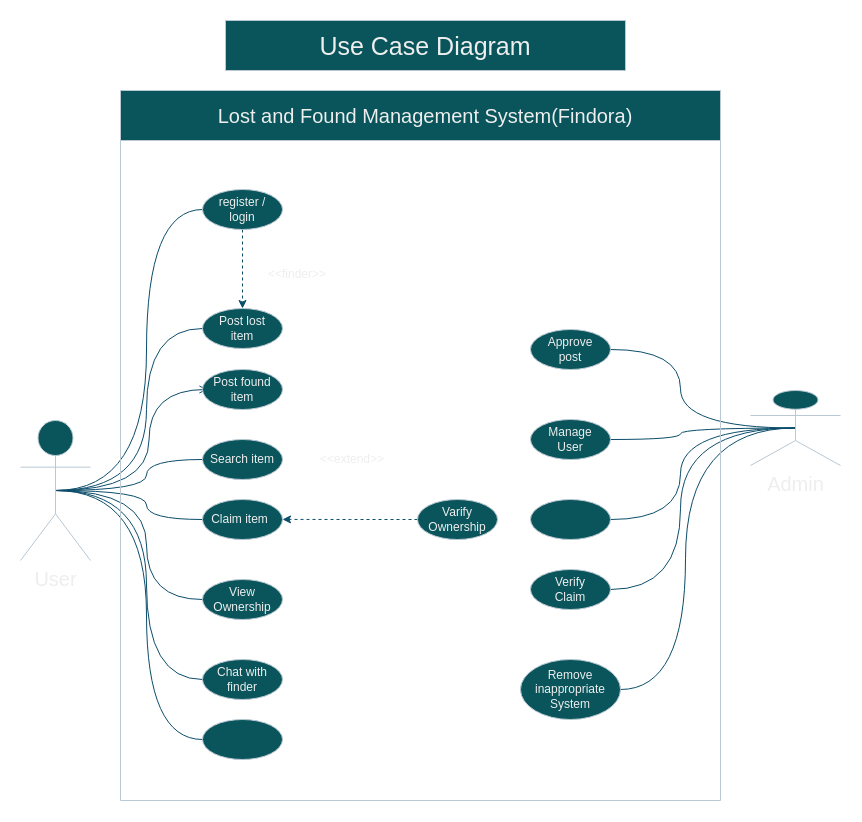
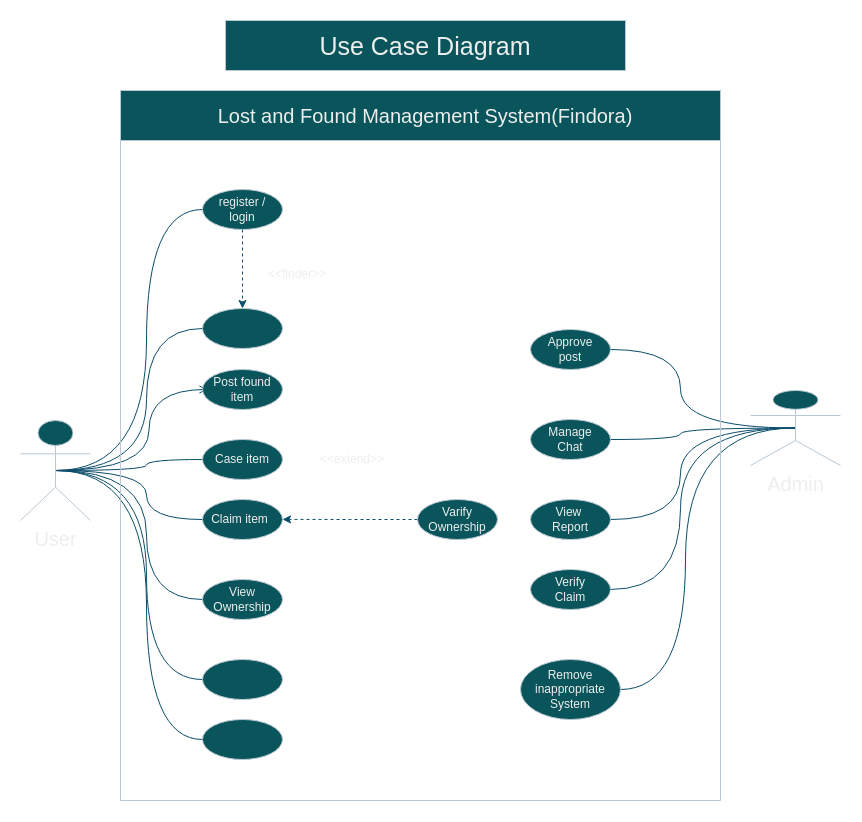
  <mxCell id="0" />
  <mxCell id="1" parent="0" />
  <mxCell id="2" style="edgeStyle=orthogonalEdgeStyle;rounded=0;orthogonalLoop=1;jettySize=auto;html=1;exitX=0.5;exitY=0.5;exitDx=0;exitDy=0;exitPerimeter=0;entryX=0;entryY=0.5;entryDx=0;entryDy=0;startArrow=none;startFill=0;curved=1;endArrow=none;labelBackgroundColor=none;strokeColor=#0B4D6A;fontColor=default;" edge="1" parent="1" source="10" target="24"><mxGeometry relative="1" as="geometry" /></mxCell>
  <mxCell id="3" style="edgeStyle=orthogonalEdgeStyle;rounded=0;orthogonalLoop=1;jettySize=auto;html=1;exitX=0.5;exitY=0.5;exitDx=0;exitDy=0;exitPerimeter=0;entryX=0;entryY=0.5;entryDx=0;entryDy=0;curved=1;endArrow=none;startFill=0;labelBackgroundColor=none;strokeColor=#0B4D6A;fontColor=default;" edge="1" parent="1" source="10" target="18"><mxGeometry relative="1" as="geometry" /></mxCell>
  <mxCell id="4" style="edgeStyle=orthogonalEdgeStyle;rounded=0;orthogonalLoop=1;jettySize=auto;html=1;exitX=0.5;exitY=0.5;exitDx=0;exitDy=0;exitPerimeter=0;entryX=0;entryY=0.5;entryDx=0;entryDy=0;curved=1;endArrow=none;startFill=0;labelBackgroundColor=none;strokeColor=#0B4D6A;fontColor=default;" edge="1" parent="1" source="10" target="20"><mxGeometry relative="1" as="geometry" /></mxCell>
  <mxCell id="5" style="rounded=0;orthogonalLoop=1;jettySize=auto;html=1;exitX=0.5;exitY=0.5;exitDx=0;exitDy=0;exitPerimeter=0;entryX=0;entryY=0.5;entryDx=0;entryDy=0;edgeStyle=orthogonalEdgeStyle;curved=1;endArrow=open;startFill=0;labelBackgroundColor=none;strokeColor=#0B4D6A;fontColor=default;" edge="1" parent="1" source="10" target="23"><mxGeometry relative="1" as="geometry" /></mxCell>
  <mxCell id="6" style="edgeStyle=orthogonalEdgeStyle;rounded=0;orthogonalLoop=1;jettySize=auto;html=1;exitX=0.5;exitY=0.5;exitDx=0;exitDy=0;exitPerimeter=0;entryX=0;entryY=0.5;entryDx=0;entryDy=0;curved=1;endArrow=none;startFill=0;labelBackgroundColor=none;strokeColor=#0B4D6A;fontColor=default;" edge="1" parent="1" source="10" target="26"><mxGeometry relative="1" as="geometry" /></mxCell>
  <mxCell id="7" style="edgeStyle=orthogonalEdgeStyle;rounded=0;orthogonalLoop=1;jettySize=auto;html=1;exitX=0.5;exitY=0.5;exitDx=0;exitDy=0;exitPerimeter=0;entryX=0;entryY=0.5;entryDx=0;entryDy=0;curved=1;endArrow=none;startFill=0;labelBackgroundColor=none;strokeColor=#0B4D6A;fontColor=default;" edge="1" parent="1" source="10" target="28"><mxGeometry relative="1" as="geometry" /></mxCell>
  <mxCell id="8" style="edgeStyle=orthogonalEdgeStyle;rounded=0;orthogonalLoop=1;jettySize=auto;html=1;exitX=0.5;exitY=0.5;exitDx=0;exitDy=0;exitPerimeter=0;entryX=0;entryY=0.5;entryDx=0;entryDy=0;curved=1;endArrow=none;startFill=0;labelBackgroundColor=none;strokeColor=#0B4D6A;fontColor=default;" edge="1" parent="1" source="10" target="30"><mxGeometry relative="1" as="geometry" /></mxCell>
  <mxCell id="9" style="edgeStyle=orthogonalEdgeStyle;rounded=0;orthogonalLoop=1;jettySize=auto;html=1;exitX=0.5;exitY=0.5;exitDx=0;exitDy=0;exitPerimeter=0;entryX=0;entryY=0.5;entryDx=0;entryDy=0;curved=1;endArrow=none;startFill=0;labelBackgroundColor=none;strokeColor=#0B4D6A;fontColor=default;" edge="1" parent="1" source="10" target="32"><mxGeometry relative="1" as="geometry" /></mxCell>
- <mxCell id="10" value="&lt;font style=&quot;font-size: 20px;&quot;&gt;User&lt;/font&gt;" style="shape=umlActor;html=1;verticalLabelPosition=bottom;verticalAlign=top;align=center;labelBackgroundColor=none;fillColor=#09555B;strokeColor=#BAC8D3;fontColor=#EEEEEE;" vertex="1" parent="1"><mxGeometry x="20" y="420" width="70" height="140" as="geometry" /></mxCell>
+ <mxCell id="10" value="&lt;font style=&quot;font-size: 20px;&quot;&gt;User&lt;/font&gt;" style="shape=umlActor;html=1;verticalLabelPosition=bottom;verticalAlign=top;align=center;labelBackgroundColor=none;fillColor=#09555B;strokeColor=#BAC8D3;fontColor=#EEEEEE;" vertex="1" parent="1"><mxGeometry x="20" y="420" width="70" height="100" as="geometry" /></mxCell>
  <mxCell id="11" style="edgeStyle=orthogonalEdgeStyle;rounded=0;orthogonalLoop=1;jettySize=auto;html=1;exitX=0.5;exitY=0.5;exitDx=0;exitDy=0;exitPerimeter=0;entryX=1;entryY=0.5;entryDx=0;entryDy=0;curved=1;endArrow=none;startFill=0;labelBackgroundColor=none;strokeColor=#0B4D6A;fontColor=default;" edge="1" parent="1" source="16" target="35"><mxGeometry relative="1" as="geometry" /></mxCell>
  <mxCell id="12" style="edgeStyle=orthogonalEdgeStyle;rounded=0;orthogonalLoop=1;jettySize=auto;html=1;exitX=0.5;exitY=0.5;exitDx=0;exitDy=0;exitPerimeter=0;entryX=1;entryY=0.5;entryDx=0;entryDy=0;curved=1;endArrow=none;startFill=0;labelBackgroundColor=none;strokeColor=#0B4D6A;fontColor=default;" edge="1" parent="1" source="16" target="33"><mxGeometry relative="1" as="geometry" /></mxCell>
  <mxCell id="13" style="edgeStyle=orthogonalEdgeStyle;rounded=0;orthogonalLoop=1;jettySize=auto;html=1;exitX=0.5;exitY=0.5;exitDx=0;exitDy=0;exitPerimeter=0;entryX=1;entryY=0.5;entryDx=0;entryDy=0;curved=1;endArrow=none;startFill=0;labelBackgroundColor=none;strokeColor=#0B4D6A;fontColor=default;" edge="1" parent="1" source="16" target="39"><mxGeometry relative="1" as="geometry" /></mxCell>
  <mxCell id="14" style="edgeStyle=orthogonalEdgeStyle;rounded=0;orthogonalLoop=1;jettySize=auto;html=1;exitX=0.5;exitY=0.5;exitDx=0;exitDy=0;exitPerimeter=0;entryX=1;entryY=0.5;entryDx=0;entryDy=0;curved=1;endArrow=none;startFill=0;labelBackgroundColor=none;strokeColor=#0B4D6A;fontColor=default;" edge="1" parent="1" source="16" target="37"><mxGeometry relative="1" as="geometry" /></mxCell>
  <mxCell id="15" style="edgeStyle=orthogonalEdgeStyle;rounded=0;orthogonalLoop=1;jettySize=auto;html=1;exitX=0.5;exitY=0.5;exitDx=0;exitDy=0;exitPerimeter=0;entryX=1;entryY=0.5;entryDx=0;entryDy=0;curved=1;endArrow=none;startFill=0;labelBackgroundColor=none;strokeColor=#0B4D6A;fontColor=default;" edge="1" parent="1" source="16" target="41"><mxGeometry relative="1" as="geometry" /></mxCell>
  <mxCell id="16" value="&lt;font style=&quot;font-size: 20px;&quot;&gt;Admin&lt;/font&gt;" style="shape=umlActor;html=1;verticalLabelPosition=bottom;verticalAlign=top;align=center;labelBackgroundColor=none;fillColor=#09555B;strokeColor=#BAC8D3;fontColor=#EEEEEE;" vertex="1" parent="1"><mxGeometry x="750" y="390" width="90" height="75" as="geometry" /></mxCell>
  <mxCell id="17" style="rounded=0;orthogonalLoop=1;jettySize=auto;html=1;exitX=0.5;exitY=1;exitDx=0;exitDy=0;entryX=0.5;entryY=0;entryDx=0;entryDy=0;dashed=1;labelBackgroundColor=none;strokeColor=#0B4D6A;fontColor=default;" edge="1" parent="1" source="18" target="20"><mxGeometry relative="1" as="geometry" /></mxCell>
  <mxCell id="18" value="" style="ellipse;whiteSpace=wrap;html=1;labelBackgroundColor=none;fillColor=#09555B;strokeColor=#BAC8D3;fontColor=#EEEEEE;" vertex="1" parent="1"><mxGeometry x="202" y="189" width="80" height="40" as="geometry" /></mxCell>
  <mxCell id="19" value="register /&lt;div&gt;login&lt;/div&gt;" style="text;html=1;align=center;verticalAlign=middle;whiteSpace=wrap;rounded=0;labelBackgroundColor=none;fontColor=#EEEEEE;" vertex="1" parent="1"><mxGeometry x="217" y="194" width="50" height="30" as="geometry" /></mxCell>
  <mxCell id="20" value="" style="ellipse;whiteSpace=wrap;html=1;labelBackgroundColor=none;fillColor=#09555B;strokeColor=#BAC8D3;fontColor=#EEEEEE;" vertex="1" parent="1"><mxGeometry x="202" y="308" width="80" height="40" as="geometry" /></mxCell>
- <mxCell id="21" value="Post lost&lt;div&gt;item&lt;/div&gt;" style="text;html=1;align=center;verticalAlign=middle;whiteSpace=wrap;rounded=0;labelBackgroundColor=none;fontColor=#EEEEEE;" vertex="1" parent="1"><mxGeometry x="217" y="313" width="50" height="30" as="geometry" /></mxCell>
  <mxCell id="22" value="" style="ellipse;whiteSpace=wrap;html=1;labelBackgroundColor=none;fillColor=#09555B;strokeColor=#BAC8D3;fontColor=#EEEEEE;" vertex="1" parent="1"><mxGeometry x="202" y="369" width="80" height="40" as="geometry" /></mxCell>
  <mxCell id="23" value="Post found&lt;div&gt;item&lt;/div&gt;" style="text;html=1;align=center;verticalAlign=middle;whiteSpace=wrap;rounded=0;labelBackgroundColor=none;fontColor=#EEEEEE;" vertex="1" parent="1"><mxGeometry x="207" y="374" width="70" height="30" as="geometry" /></mxCell>
  <mxCell id="24" value="" style="ellipse;whiteSpace=wrap;html=1;labelBackgroundColor=none;fillColor=#09555B;strokeColor=#BAC8D3;fontColor=#EEEEEE;" vertex="1" parent="1"><mxGeometry x="202" y="439" width="80" height="40" as="geometry" /></mxCell>
- <mxCell id="25" value="Search item" style="text;html=1;align=center;verticalAlign=middle;whiteSpace=wrap;rounded=0;labelBackgroundColor=none;fontColor=#EEEEEE;" vertex="1" parent="1"><mxGeometry x="207" y="444" width="70" height="30" as="geometry" /></mxCell>
+ <mxCell id="25" value="Case item" style="text;html=1;align=center;verticalAlign=middle;whiteSpace=wrap;rounded=0;labelBackgroundColor=none;fontColor=#EEEEEE;" vertex="1" parent="1"><mxGeometry x="207" y="444" width="70" height="30" as="geometry" /></mxCell>
  <mxCell id="26" value="" style="ellipse;whiteSpace=wrap;html=1;labelBackgroundColor=none;fillColor=#09555B;strokeColor=#BAC8D3;fontColor=#EEEEEE;" vertex="1" parent="1"><mxGeometry x="202" y="499" width="80" height="40" as="geometry" /></mxCell>
  <mxCell id="27" value="Claim item" style="text;html=1;align=center;verticalAlign=middle;whiteSpace=wrap;rounded=0;labelBackgroundColor=none;fontColor=#EEEEEE;" vertex="1" parent="1"><mxGeometry x="207" y="504" width="65" height="30" as="geometry" /></mxCell>
  <mxCell id="28" value="" style="ellipse;whiteSpace=wrap;html=1;labelBackgroundColor=none;fillColor=#09555B;strokeColor=#BAC8D3;fontColor=#EEEEEE;" vertex="1" parent="1"><mxGeometry x="202" y="579" width="80" height="40" as="geometry" /></mxCell>
  <mxCell id="29" value="View Ownership" style="text;html=1;align=center;verticalAlign=middle;whiteSpace=wrap;rounded=0;labelBackgroundColor=none;fontColor=#EEEEEE;" vertex="1" parent="1"><mxGeometry x="207" y="584" width="70" height="30" as="geometry" /></mxCell>
  <mxCell id="30" value="" style="ellipse;whiteSpace=wrap;html=1;labelBackgroundColor=none;fillColor=#09555B;strokeColor=#BAC8D3;fontColor=#EEEEEE;" vertex="1" parent="1"><mxGeometry x="202" y="659" width="80" height="40" as="geometry" /></mxCell>
- <mxCell id="31" value="Chat with finder" style="text;html=1;align=center;verticalAlign=middle;whiteSpace=wrap;rounded=0;labelBackgroundColor=none;fontColor=#EEEEEE;" vertex="1" parent="1"><mxGeometry x="207" y="664" width="70" height="30" as="geometry" /></mxCell>
  <mxCell id="32" value="" style="ellipse;whiteSpace=wrap;html=1;labelBackgroundColor=none;fillColor=#09555B;strokeColor=#BAC8D3;fontColor=#EEEEEE;" vertex="1" parent="1"><mxGeometry x="202" y="719" width="80" height="40" as="geometry" /></mxCell>
  <mxCell id="33" value="" style="ellipse;whiteSpace=wrap;html=1;labelBackgroundColor=none;fillColor=#09555B;strokeColor=#BAC8D3;fontColor=#EEEEEE;" vertex="1" parent="1"><mxGeometry x="530" y="329" width="80" height="40" as="geometry" /></mxCell>
  <mxCell id="34" value="Approve post" style="text;html=1;align=center;verticalAlign=middle;whiteSpace=wrap;rounded=0;labelBackgroundColor=none;fontColor=#EEEEEE;" vertex="1" parent="1"><mxGeometry x="545" y="334" width="50" height="30" as="geometry" /></mxCell>
  <mxCell id="35" value="" style="ellipse;whiteSpace=wrap;html=1;labelBackgroundColor=none;fillColor=#09555B;strokeColor=#BAC8D3;fontColor=#EEEEEE;" vertex="1" parent="1"><mxGeometry x="530" y="499" width="80" height="40" as="geometry" /></mxCell>
+ <mxCell id="36" value="View&amp;nbsp;&lt;br&gt;Report" style="text;html=1;align=center;verticalAlign=middle;whiteSpace=wrap;rounded=0;labelBackgroundColor=none;fontColor=#EEEEEE;" vertex="1" parent="1"><mxGeometry x="545" y="504" width="50" height="30" as="geometry" /></mxCell>
  <mxCell id="37" value="" style="ellipse;whiteSpace=wrap;html=1;labelBackgroundColor=none;fillColor=#09555B;strokeColor=#BAC8D3;fontColor=#EEEEEE;" vertex="1" parent="1"><mxGeometry x="530" y="569" width="80" height="40" as="geometry" /></mxCell>
  <mxCell id="38" value="Verify Claim" style="text;html=1;align=center;verticalAlign=middle;whiteSpace=wrap;rounded=0;labelBackgroundColor=none;fontColor=#EEEEEE;" vertex="1" parent="1"><mxGeometry x="545" y="574" width="50" height="30" as="geometry" /></mxCell>
  <mxCell id="39" value="" style="ellipse;whiteSpace=wrap;html=1;labelBackgroundColor=none;fillColor=#09555B;strokeColor=#BAC8D3;fontColor=#EEEEEE;" vertex="1" parent="1"><mxGeometry x="520" y="659" width="100" height="60" as="geometry" /></mxCell>
  <mxCell id="40" value="Remove&lt;div&gt;inappropriate&lt;/div&gt;&lt;div&gt;System&lt;/div&gt;" style="text;html=1;align=center;verticalAlign=middle;whiteSpace=wrap;rounded=0;labelBackgroundColor=none;fontColor=#EEEEEE;" vertex="1" parent="1"><mxGeometry x="545" y="674" width="50" height="30" as="geometry" /></mxCell>
  <mxCell id="41" value="" style="ellipse;whiteSpace=wrap;html=1;labelBackgroundColor=none;fillColor=#09555B;strokeColor=#BAC8D3;fontColor=#EEEEEE;" vertex="1" parent="1"><mxGeometry x="530" y="419" width="80" height="40" as="geometry" /></mxCell>
- <mxCell id="42" value="Manage&lt;div&gt;User&lt;/div&gt;" style="text;html=1;align=center;verticalAlign=middle;whiteSpace=wrap;rounded=0;labelBackgroundColor=none;fontColor=#EEEEEE;" vertex="1" parent="1"><mxGeometry x="545" y="424" width="50" height="30" as="geometry" /></mxCell>
+ <mxCell id="42" value="Manage&lt;div&gt;Chat&lt;/div&gt;" style="text;html=1;align=center;verticalAlign=middle;whiteSpace=wrap;rounded=0;labelBackgroundColor=none;fontColor=#EEEEEE;" vertex="1" parent="1"><mxGeometry x="545" y="424" width="50" height="30" as="geometry" /></mxCell>
  <mxCell id="43" value="&amp;lt;&amp;lt;finder&amp;gt;&amp;gt;" style="text;html=1;align=center;verticalAlign=middle;whiteSpace=wrap;rounded=0;labelBackgroundColor=none;fontColor=#EEEEEE;" vertex="1" parent="1"><mxGeometry x="267" y="259" width="60" height="30" as="geometry" /></mxCell>
  <mxCell id="44" style="edgeStyle=orthogonalEdgeStyle;rounded=0;orthogonalLoop=1;jettySize=auto;html=1;exitX=0;exitY=0.5;exitDx=0;exitDy=0;dashed=1;labelBackgroundColor=none;strokeColor=#0B4D6A;fontColor=default;" edge="1" parent="1" source="45"><mxGeometry relative="1" as="geometry"><mxPoint x="282" y="518.889" as="targetPoint" /></mxGeometry></mxCell>
  <mxCell id="45" value="" style="ellipse;whiteSpace=wrap;html=1;labelBackgroundColor=none;fillColor=#09555B;strokeColor=#BAC8D3;fontColor=#EEEEEE;" vertex="1" parent="1"><mxGeometry x="417" y="499" width="80" height="40" as="geometry" /></mxCell>
  <mxCell id="46" value="Varify Ownership" style="text;html=1;align=center;verticalAlign=middle;whiteSpace=wrap;rounded=0;labelBackgroundColor=none;fontColor=#EEEEEE;" vertex="1" parent="1"><mxGeometry x="427" y="504" width="60" height="30" as="geometry" /></mxCell>
  <mxCell id="47" value="&amp;lt;&amp;lt;extend&amp;gt;&amp;gt;" style="text;html=1;align=center;verticalAlign=middle;whiteSpace=wrap;rounded=0;labelBackgroundColor=none;fontColor=#EEEEEE;" vertex="1" parent="1"><mxGeometry x="322" y="444" width="60" height="30" as="geometry" /></mxCell>
  <mxCell id="48" value="" style="swimlane;startSize=50;fillColor=#09555B;fontColor=#EEEEEE;strokeColor=#BAC8D3;labelBackgroundColor=none;" vertex="1" parent="1"><mxGeometry x="120" y="90" width="600" height="710" as="geometry" /></mxCell>
  <mxCell id="49" value="&lt;font style=&quot;font-size: 20px;&quot;&gt;Lost and Found Management System(Findora)&lt;/font&gt;" style="text;html=1;align=center;verticalAlign=middle;whiteSpace=wrap;rounded=0;labelBackgroundColor=none;fontColor=#EEEEEE;" vertex="1" parent="48"><mxGeometry x="70" width="470" height="50" as="geometry" /></mxCell>
  <mxCell id="50" value="" style="rounded=0;whiteSpace=wrap;html=1;fillColor=#09555B;fontColor=#EEEEEE;strokeColor=#BAC8D3;labelBackgroundColor=none;" vertex="1" parent="1"><mxGeometry x="225" y="20" width="400" height="50" as="geometry" /></mxCell>
  <mxCell id="51" value="&lt;font style=&quot;font-size: 25px;&quot;&gt;Use Case Diagram&lt;/font&gt;" style="text;html=1;align=center;verticalAlign=middle;whiteSpace=wrap;rounded=0;labelBackgroundColor=none;fontColor=#EEEEEE;" vertex="1" parent="1"><mxGeometry x="295" y="20" width="260" height="50" as="geometry" /></mxCell>
